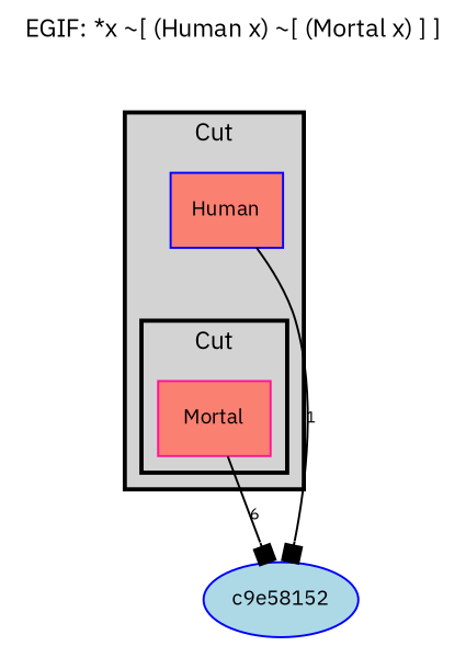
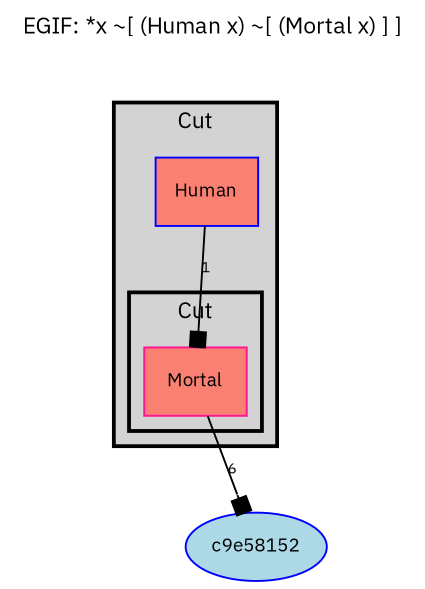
  digraph {
    compound=true
    fontname="IBM Plex Sans"
    fontsize=12
    label="EGIF: *x ~[ (Human x) ~[ (Mortal x) ] ]"
    labelloc=t
    rankdir=TB
    node [color=blue fillcolor=salmon fontname="IBM Plex Sans" fontsize=10 shape=box style=filled]
    edge [arrowhead=box color=black fontname="IBM Plex Sans" fontsize=8]
    n1 [color=deeppink label=Mortal]
    n2 [label=Human]
    n3 [fillcolor=lightblue label=c9e58152 shape=ellipse]
    subgraph cluster_1 {
      color=black
      fillcolor=lightgray
      label=Cut
      penwidth=2
      style=filled
      n2
      subgraph cluster_2 {
        color=black
        fillcolor=lightgray
        label=Cut
        penwidth=2
        style=filled
        n1
      }
    }
    n1 -> n3 [label=6]
-   n2 -> n3 [label=1]
+   n2 -> n1 [label=1]
  }
